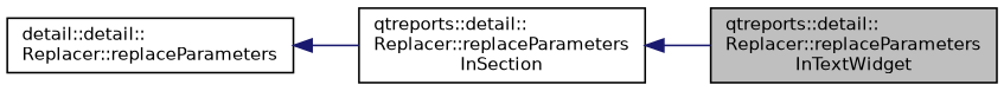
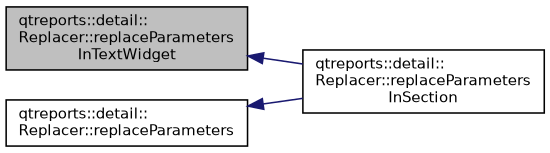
  digraph {
    rankdir=LR
    node [color=black fontname=Helvetica fontsize=10 shape=record]
    edge [color=midnightblue dir=back fontname=Helvetica fontsize=10 labelfontname=Helvetica labelfontsize=10 style=solid]
    n1 [fillcolor=grey75 fontcolor=black height=0.2 label="qtreports::detail::\lReplacer::replaceParameters\lInTextWidget" style=filled width=0.4]
    n2 [height=0.2 label="qtreports::detail::\lReplacer::replaceParameters\lInSection" width=0.4]
-   n3 [height=0.2 label="detail::detail::\lReplacer::replaceParameters" width=0.4]
-   n2 -> n1
+   n3 [height=0.2 label="qtreports::detail::\lReplacer::replaceParameters" width=0.4]
+   n1 -> n2
    n3 -> n2
  }
